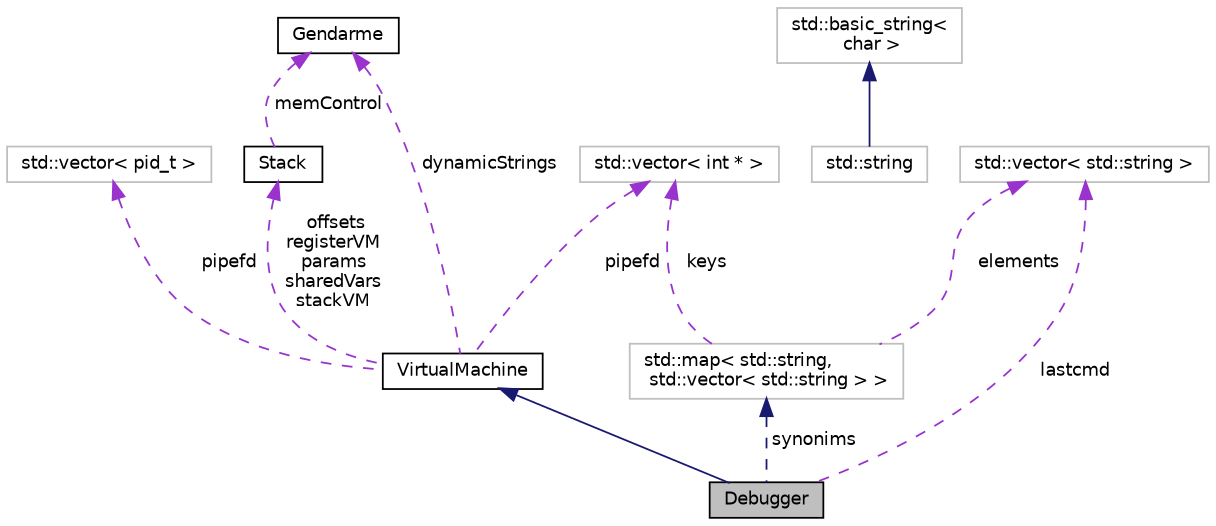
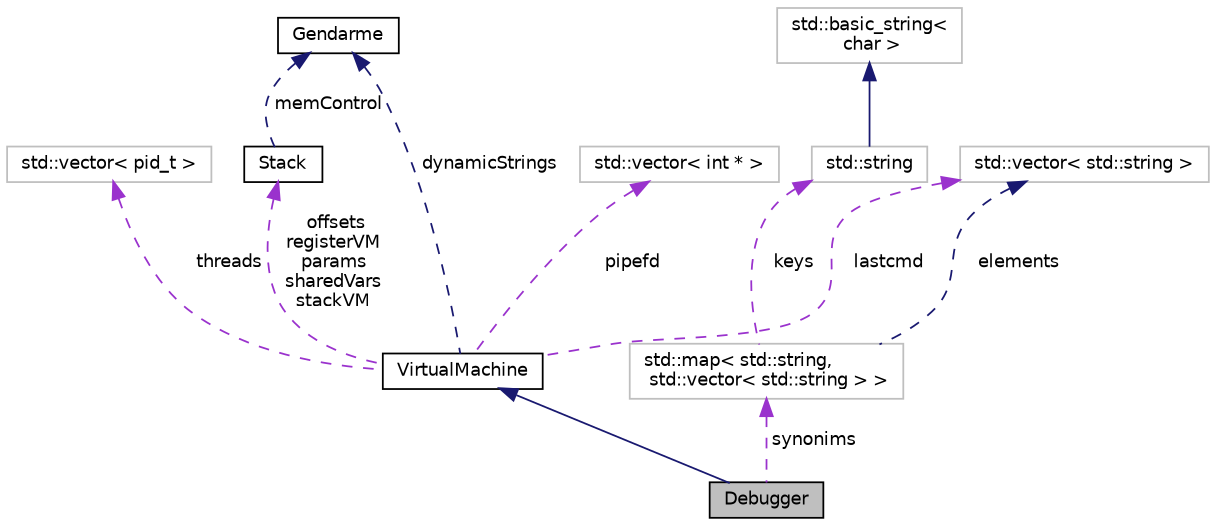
  digraph {
    rankdir=TB
    node [color=grey75 fillcolor=white fontname=Helvetica fontsize=10 shape=record style=filled]
    edge [color=darkorchid3 dir=back fontname=Helvetica fontsize=10 labelfontname=Helvetica labelfontsize=10 style=dashed]
    n1 [color=black fillcolor=grey75 fontcolor=black height=0.2 label=Debugger width=0.4]
    n2 [color=black height=0.2 label=VirtualMachine width=0.4]
    n3 [color=black height=0.2 label=Stack width=0.4]
    n4 [color=black height=0.2 label=Gendarme width=0.4]
    n5 [height=0.2 label="std::vector\< int * \>" width=0.4]
    n6 [height=0.2 label="std::vector\< pid_t \>" width=0.4]
    n7 [height=0.2 label="std::map\< std::string,\l std::vector\< std::string \> \>" width=0.4]
    n8 [height=0.2 label="std::string" width=0.4]
    n9 [height=0.2 label="std::vector\< std::string \>" width=0.4]
    n10 [height=0.2 label="std::basic_string\<\l char \>" width=0.4]
    n2 -> n1 [color=midnightblue style=solid]
    n3 -> n2 [label=" offsets\nregisterVM\nparams\nsharedVars\nstackVM"]
-   n4 -> n2 [label=" dynamicStrings"]
-   n4 -> n3 [label=" memControl"]
+   n4 -> n2 [color=midnightblue label=" dynamicStrings"]
+   n4 -> n3 [color=midnightblue label=" memControl"]
    n5 -> n2 [label=" pipefd"]
-   n6 -> n2 [label=" pipefd"]
-   n7 -> n1 [color=midnightblue label=" synonims"]
-   n5 -> n7 [label=" keys"]
-   n9 -> n1 [label=" lastcmd"]
-   n9 -> n7 [label=" elements"]
+   n6 -> n2 [label=" threads"]
+   n7 -> n1 [label=" synonims"]
+   n8 -> n7 [label=" keys"]
+   n9 -> n2 [label=" lastcmd"]
+   n9 -> n7 [color=midnightblue label=" elements"]
    n10 -> n8 [color=midnightblue style=solid]
  }
